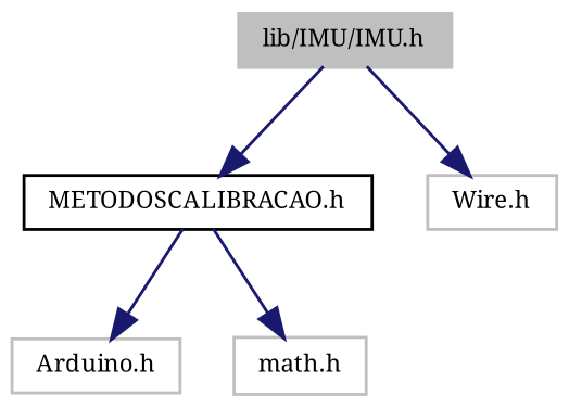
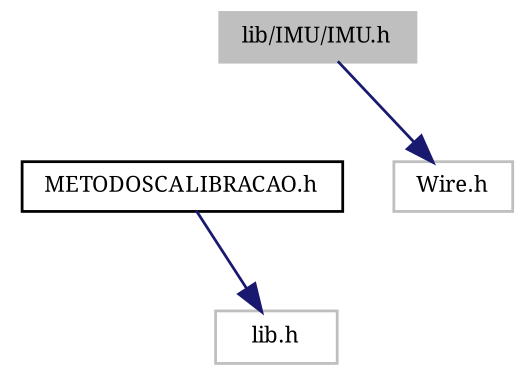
  digraph {
    fontname="Noto Serif"
    node [color=grey75 fontname="Noto Serif" fontsize=8 shape=record]
    edge [color=midnightblue fontname="Noto Serif" fontsize=8 labelfontname=DejaVuSansMono labelfontsize=8 style=solid]
    n1 [fillcolor=grey75 fontcolor=black height=0.2 label="lib/IMU/IMU.h" style=filled width=0.4]
    n2 [color=black height=0.2 label="METODOSCALIBRACAO.h" width=0.4]
    n3 [height=0.2 label="Wire.h" width=0.4]
-   n4 [height=0.2 label="Arduino.h" width=0.4]
-   n5 [height=0.2 label="math.h" width=0.4]
-   n1 -> n2
+   n5 [height=0.2 label="lib.h" width=0.4]
    n1 -> n3
-   n2 -> n4
    n2 -> n5
  }
